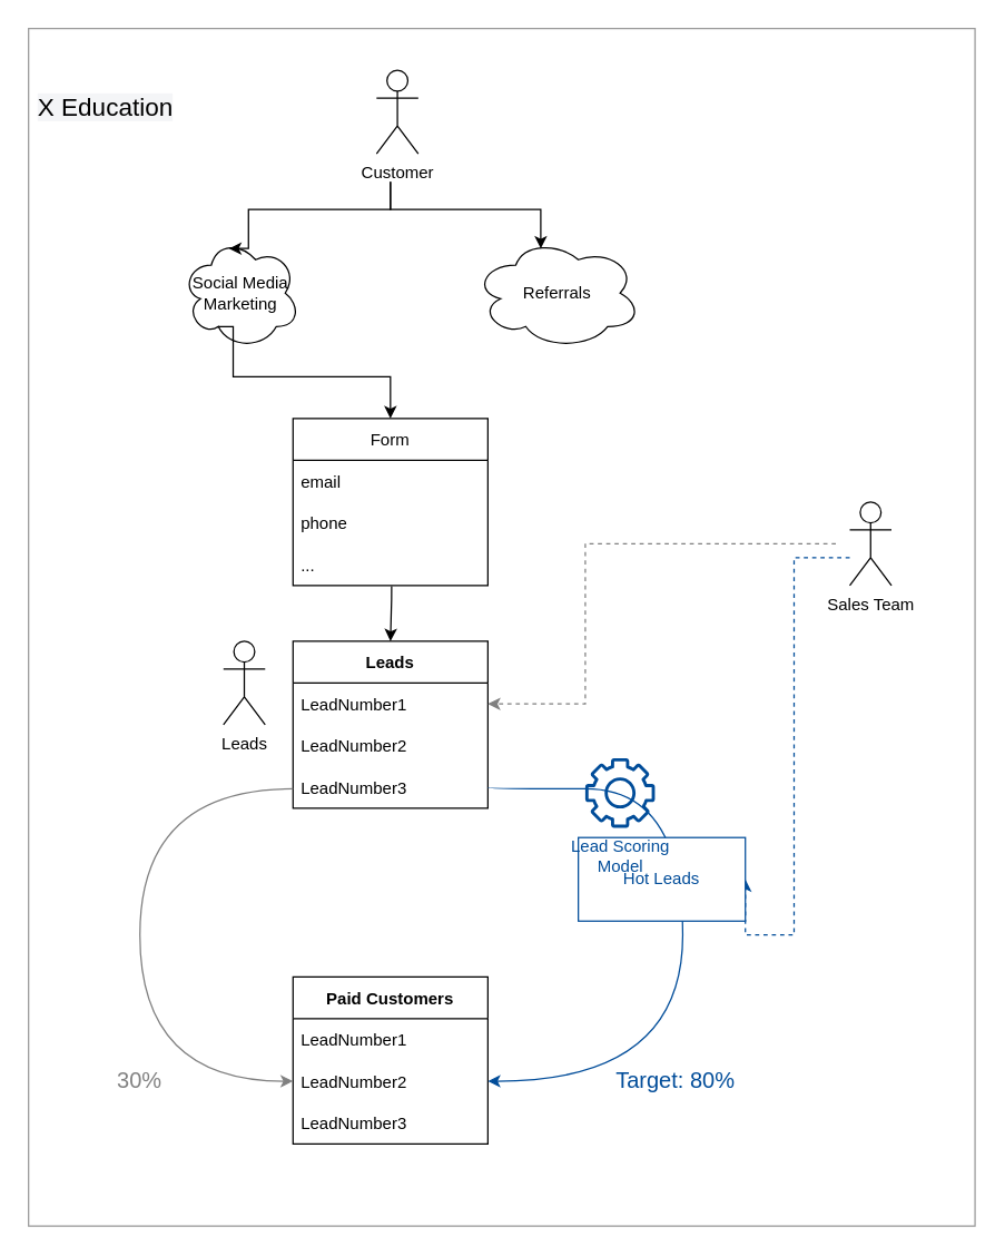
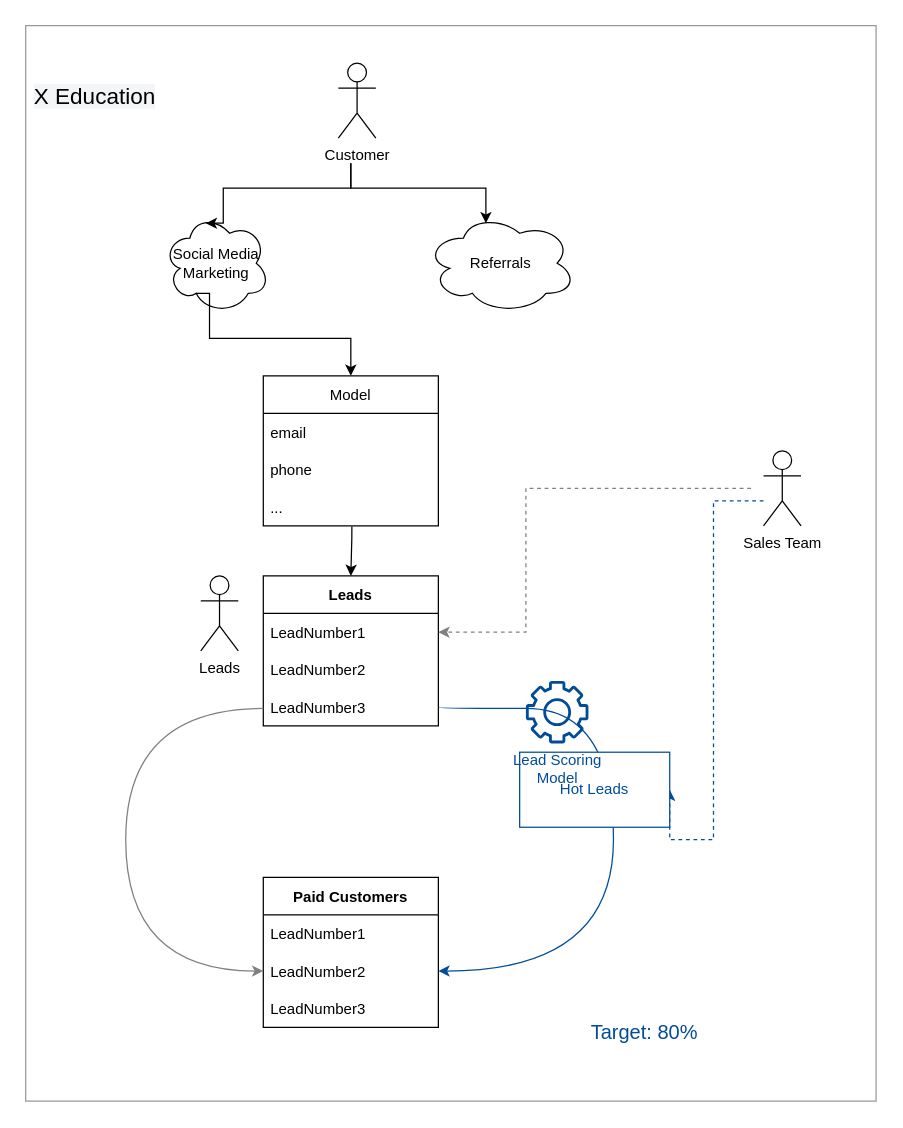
  <mxCell id="0" />
  <mxCell id="1" parent="0" />
  <mxCell id="2" value="" style="rounded=0;whiteSpace=wrap;html=1;fontSize=16;fontColor=#000000;strokeColor=#999999;fillColor=none;" vertex="1" parent="1"><mxGeometry x="20" y="20" width="680" height="860" as="geometry" /></mxCell>
  <mxCell id="3" value="Customer" style="shape=umlActor;verticalLabelPosition=bottom;verticalAlign=top;html=1;outlineConnect=0;" vertex="1" parent="1"><mxGeometry x="270" y="50" width="30" height="60" as="geometry" /></mxCell>
  <mxCell id="4" value="Social Media Marketing" style="ellipse;shape=cloud;whiteSpace=wrap;html=1;" vertex="1" parent="1"><mxGeometry x="130" y="170" width="85" height="80" as="geometry" /></mxCell>
  <mxCell id="5" value="Referrals" style="ellipse;shape=cloud;whiteSpace=wrap;html=1;" vertex="1" parent="1"><mxGeometry x="340" y="170" width="120" height="80" as="geometry" /></mxCell>
- <mxCell id="6" value="Form" style="swimlane;fontStyle=0;childLayout=stackLayout;horizontal=1;startSize=30;horizontalStack=0;resizeParent=1;resizeParentMax=0;resizeLast=0;collapsible=1;marginBottom=0;" vertex="1" parent="1"><mxGeometry x="210" y="300" width="140" height="120" as="geometry" /></mxCell>
+ <mxCell id="6" value="Model" style="swimlane;fontStyle=0;childLayout=stackLayout;horizontal=1;startSize=30;horizontalStack=0;resizeParent=1;resizeParentMax=0;resizeLast=0;collapsible=1;marginBottom=0;" vertex="1" parent="1"><mxGeometry x="210" y="300" width="140" height="120" as="geometry" /></mxCell>
  <mxCell id="7" value="email" style="text;strokeColor=none;fillColor=none;align=left;verticalAlign=middle;spacingLeft=4;spacingRight=4;overflow=hidden;points=[[0,0.5],[1,0.5]];portConstraint=eastwest;rotatable=0;" vertex="1" parent="6"><mxGeometry y="30" width="140" height="30" as="geometry" /></mxCell>
  <mxCell id="8" value="phone" style="text;strokeColor=none;fillColor=none;align=left;verticalAlign=middle;spacingLeft=4;spacingRight=4;overflow=hidden;points=[[0,0.5],[1,0.5]];portConstraint=eastwest;rotatable=0;" vertex="1" parent="6"><mxGeometry y="60" width="140" height="30" as="geometry" /></mxCell>
  <mxCell id="9" value="..." style="text;strokeColor=none;fillColor=none;align=left;verticalAlign=middle;spacingLeft=4;spacingRight=4;overflow=hidden;points=[[0,0.5],[1,0.5]];portConstraint=eastwest;rotatable=0;" vertex="1" parent="6"><mxGeometry y="90" width="140" height="30" as="geometry" /></mxCell>
  <mxCell id="10" value="Leads" style="swimlane;fontStyle=1;childLayout=stackLayout;horizontal=1;startSize=30;horizontalStack=0;resizeParent=1;resizeParentMax=0;resizeLast=0;collapsible=1;marginBottom=0;" vertex="1" parent="1"><mxGeometry x="210" y="460" width="140" height="120" as="geometry" /></mxCell>
  <mxCell id="11" value="LeadNumber1" style="text;strokeColor=none;fillColor=none;align=left;verticalAlign=middle;spacingLeft=4;spacingRight=4;overflow=hidden;points=[[0,0.5],[1,0.5]];portConstraint=eastwest;rotatable=0;" vertex="1" parent="10"><mxGeometry y="30" width="140" height="30" as="geometry" /></mxCell>
  <mxCell id="12" value="LeadNumber2" style="text;strokeColor=none;fillColor=none;align=left;verticalAlign=middle;spacingLeft=4;spacingRight=4;overflow=hidden;points=[[0,0.5],[1,0.5]];portConstraint=eastwest;rotatable=0;" vertex="1" parent="10"><mxGeometry y="60" width="140" height="30" as="geometry" /></mxCell>
  <mxCell id="13" value="LeadNumber3" style="text;strokeColor=none;fillColor=none;align=left;verticalAlign=middle;spacingLeft=4;spacingRight=4;overflow=hidden;points=[[0,0.5],[1,0.5]];portConstraint=eastwest;rotatable=0;" vertex="1" parent="10"><mxGeometry y="90" width="140" height="30" as="geometry" /></mxCell>
  <mxCell id="14" value="Leads" style="shape=umlActor;verticalLabelPosition=bottom;verticalAlign=top;html=1;outlineConnect=0;" vertex="1" parent="1"><mxGeometry x="160" y="460" width="30" height="60" as="geometry" /></mxCell>
  <mxCell id="15" value="Paid Customers" style="swimlane;fontStyle=1;childLayout=stackLayout;horizontal=1;startSize=30;horizontalStack=0;resizeParent=1;resizeParentMax=0;resizeLast=0;collapsible=1;marginBottom=0;" vertex="1" parent="1"><mxGeometry x="210" y="701" width="140" height="120" as="geometry" /></mxCell>
  <mxCell id="16" value="LeadNumber1" style="text;strokeColor=none;fillColor=none;align=left;verticalAlign=middle;spacingLeft=4;spacingRight=4;overflow=hidden;points=[[0,0.5],[1,0.5]];portConstraint=eastwest;rotatable=0;" vertex="1" parent="15"><mxGeometry y="30" width="140" height="30" as="geometry" /></mxCell>
  <mxCell id="17" value="LeadNumber2" style="text;strokeColor=none;fillColor=none;align=left;verticalAlign=middle;spacingLeft=4;spacingRight=4;overflow=hidden;points=[[0,0.5],[1,0.5]];portConstraint=eastwest;rotatable=0;" vertex="1" parent="15"><mxGeometry y="60" width="140" height="30" as="geometry" /></mxCell>
  <mxCell id="18" value="LeadNumber3" style="text;strokeColor=none;fillColor=none;align=left;verticalAlign=middle;spacingLeft=4;spacingRight=4;overflow=hidden;points=[[0,0.5],[1,0.5]];portConstraint=eastwest;rotatable=0;" vertex="1" parent="15"><mxGeometry y="90" width="140" height="30" as="geometry" /></mxCell>
  <mxCell id="19" value="" style="curved=1;endArrow=classic;html=1;rounded=0;edgeStyle=orthogonalEdgeStyle;entryX=0;entryY=0.5;entryDx=0;entryDy=0;strokeColor=#808080;" edge="1" parent="1" target="17"><mxGeometry width="50" height="50" relative="1" as="geometry"><mxPoint x="210" y="566" as="sourcePoint" /><mxPoint x="600" y="491" as="targetPoint" /><Array as="points"><mxPoint x="100" y="566" /><mxPoint x="100" y="776" /></Array></mxGeometry></mxCell>
  <mxCell id="20" value="" style="curved=1;endArrow=classic;html=1;rounded=0;edgeStyle=orthogonalEdgeStyle;entryX=1;entryY=0.5;entryDx=0;entryDy=0;exitX=1;exitY=0.5;exitDx=0;exitDy=0;fontColor=#004C99;strokeColor=#004C99;" edge="1" parent="1" source="13" target="17"><mxGeometry width="50" height="50" relative="1" as="geometry"><mxPoint x="360" y="566" as="sourcePoint" /><mxPoint x="220" y="786" as="targetPoint" /><Array as="points"><mxPoint x="490" y="566" /><mxPoint x="490" y="776" /></Array></mxGeometry></mxCell>
  <mxCell id="21" value="Sales Team" style="shape=umlActor;verticalLabelPosition=bottom;verticalAlign=top;html=1;outlineConnect=0;" vertex="1" parent="1"><mxGeometry x="610" y="360" width="30" height="60" as="geometry" /></mxCell>
  <mxCell id="22" value="" style="endArrow=classic;html=1;rounded=0;edgeStyle=orthogonalEdgeStyle;entryX=1;entryY=0.5;entryDx=0;entryDy=0;dashed=1;strokeColor=#808080;" edge="1" parent="1" target="11"><mxGeometry width="50" height="50" relative="1" as="geometry"><mxPoint x="600" y="390" as="sourcePoint" /><mxPoint x="520" y="460" as="targetPoint" /><Array as="points"><mxPoint x="420" y="390" /><mxPoint x="420" y="505" /></Array></mxGeometry></mxCell>
  <mxCell id="23" value="" style="endArrow=classic;html=1;rounded=0;edgeStyle=orthogonalEdgeStyle;entryX=1;entryY=0.5;entryDx=0;entryDy=0;dashed=1;fontColor=#004C99;strokeColor=#004C99;" edge="1" parent="1" target="24"><mxGeometry width="50" height="50" relative="1" as="geometry"><mxPoint x="610" y="400" as="sourcePoint" /><mxPoint x="370" y="515" as="targetPoint" /><Array as="points"><mxPoint x="570" y="400" /><mxPoint x="570" y="671" /></Array></mxGeometry></mxCell>
  <mxCell id="24" value="Hot Leads" style="rounded=0;whiteSpace=wrap;html=1;strokeColor=#004C99;fontColor=#004C99;" vertex="1" parent="1"><mxGeometry x="415" y="601" width="120" height="60" as="geometry" /></mxCell>
- <mxCell id="25" value="30%" style="text;html=1;strokeColor=none;fillColor=none;align=center;verticalAlign=middle;whiteSpace=wrap;rounded=0;fontSize=16;fontColor=#808080;" vertex="1" parent="1"><mxGeometry x="70" y="760" width="60" height="30" as="geometry" /></mxCell>
- <mxCell id="26" value="Target: 80%" style="text;html=1;strokeColor=none;fillColor=none;align=center;verticalAlign=middle;whiteSpace=wrap;rounded=0;fontSize=16;fontColor=#004C99;" vertex="1" parent="1"><mxGeometry x="440" y="760" width="90" height="30" as="geometry" /></mxCell>
+ <mxCell id="26" value="Target: 80%" style="text;html=1;strokeColor=none;fillColor=none;align=center;verticalAlign=middle;whiteSpace=wrap;rounded=0;fontSize=16;fontColor=#004C99;" vertex="1" parent="1"><mxGeometry x="470" y="810" width="90" height="30" as="geometry" /></mxCell>
  <mxCell id="27" value="Lead Scoring &lt;br&gt;Model" style="sketch=0;outlineConnect=0;fontColor=#004C99;gradientColor=none;fillColor=#004C99;strokeColor=none;dashed=0;verticalLabelPosition=bottom;verticalAlign=top;align=center;html=1;fontSize=12;fontStyle=0;aspect=fixed;pointerEvents=1;shape=mxgraph.aws4.gear;" vertex="1" parent="1"><mxGeometry x="420" y="544" width="50" height="50" as="geometry" /></mxCell>
  <mxCell id="28" value="" style="endArrow=classic;html=1;rounded=0;fontSize=16;fontColor=#004C99;strokeColor=#000000;edgeStyle=orthogonalEdgeStyle;entryX=0.4;entryY=0.1;entryDx=0;entryDy=0;entryPerimeter=0;" edge="1" parent="1" target="4"><mxGeometry width="50" height="50" relative="1" as="geometry"><mxPoint x="280" y="130" as="sourcePoint" /><mxPoint x="490" y="370" as="targetPoint" /><Array as="points"><mxPoint x="280" y="150" /><mxPoint x="178" y="150" /></Array></mxGeometry></mxCell>
  <mxCell id="29" value="" style="endArrow=classic;html=1;rounded=0;fontSize=16;fontColor=#004C99;strokeColor=#000000;edgeStyle=orthogonalEdgeStyle;entryX=0.4;entryY=0.1;entryDx=0;entryDy=0;entryPerimeter=0;" edge="1" parent="1" target="5"><mxGeometry width="50" height="50" relative="1" as="geometry"><mxPoint x="280" y="130" as="sourcePoint" /><mxPoint x="208" y="188" as="targetPoint" /><Array as="points"><mxPoint x="280" y="150" /><mxPoint x="388" y="150" /></Array></mxGeometry></mxCell>
  <mxCell id="30" value="" style="endArrow=classic;html=1;rounded=0;fontSize=16;fontColor=#004C99;strokeColor=#000000;edgeStyle=orthogonalEdgeStyle;exitX=0.31;exitY=0.8;exitDx=0;exitDy=0;exitPerimeter=0;" edge="1" parent="1" source="4"><mxGeometry width="50" height="50" relative="1" as="geometry"><mxPoint x="220" y="246" as="sourcePoint" /><mxPoint x="280" y="300" as="targetPoint" /><Array as="points"><mxPoint x="167" y="270" /><mxPoint x="280" y="270" /></Array></mxGeometry></mxCell>
  <mxCell id="31" value="" style="endArrow=classic;html=1;rounded=0;fontSize=16;fontColor=#004C99;strokeColor=#000000;edgeStyle=orthogonalEdgeStyle;entryX=0.5;entryY=0;entryDx=0;entryDy=0;exitX=0.506;exitY=1.014;exitDx=0;exitDy=0;exitPerimeter=0;" edge="1" parent="1" source="9" target="10"><mxGeometry width="50" height="50" relative="1" as="geometry"><mxPoint x="416" y="256" as="sourcePoint" /><mxPoint x="290" y="310" as="targetPoint" /><Array as="points"><mxPoint x="281" y="430" /><mxPoint x="280" y="440" /></Array></mxGeometry></mxCell>
  <mxCell id="32" value="&lt;meta charset=&quot;utf-8&quot;&gt;&lt;span style=&quot;font-size: 18px; font-style: normal; font-weight: 300; letter-spacing: normal; text-indent: 0px; text-transform: none; word-spacing: 0px; background-color: rgb(244, 245, 247); display: inline; float: none;&quot;&gt;X Education&lt;/span&gt;" style="text;whiteSpace=wrap;html=1;fontSize=16;fontColor=#000000;" vertex="1" parent="1"><mxGeometry x="25" y="60" width="120" height="40" as="geometry" /></mxCell>
